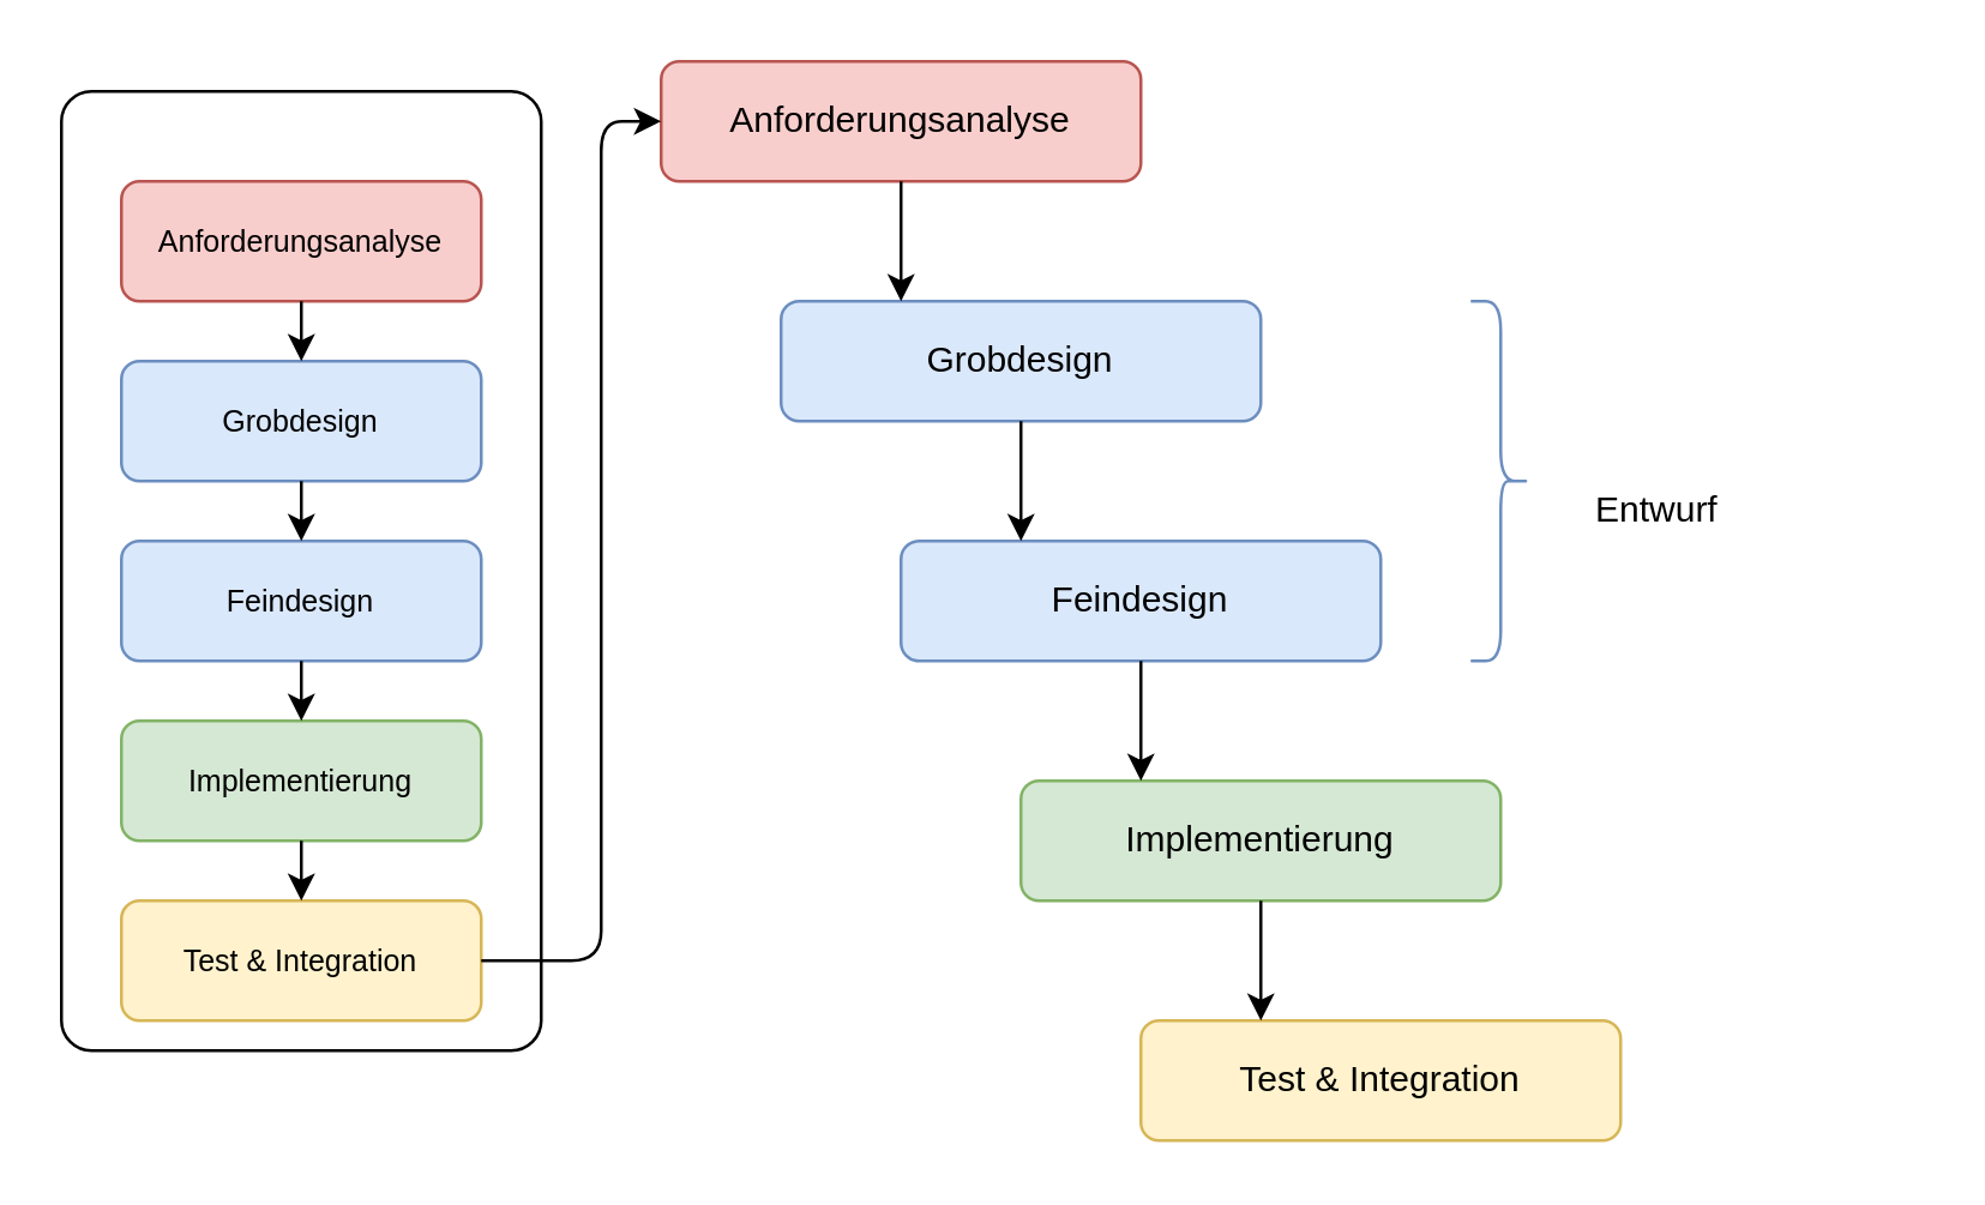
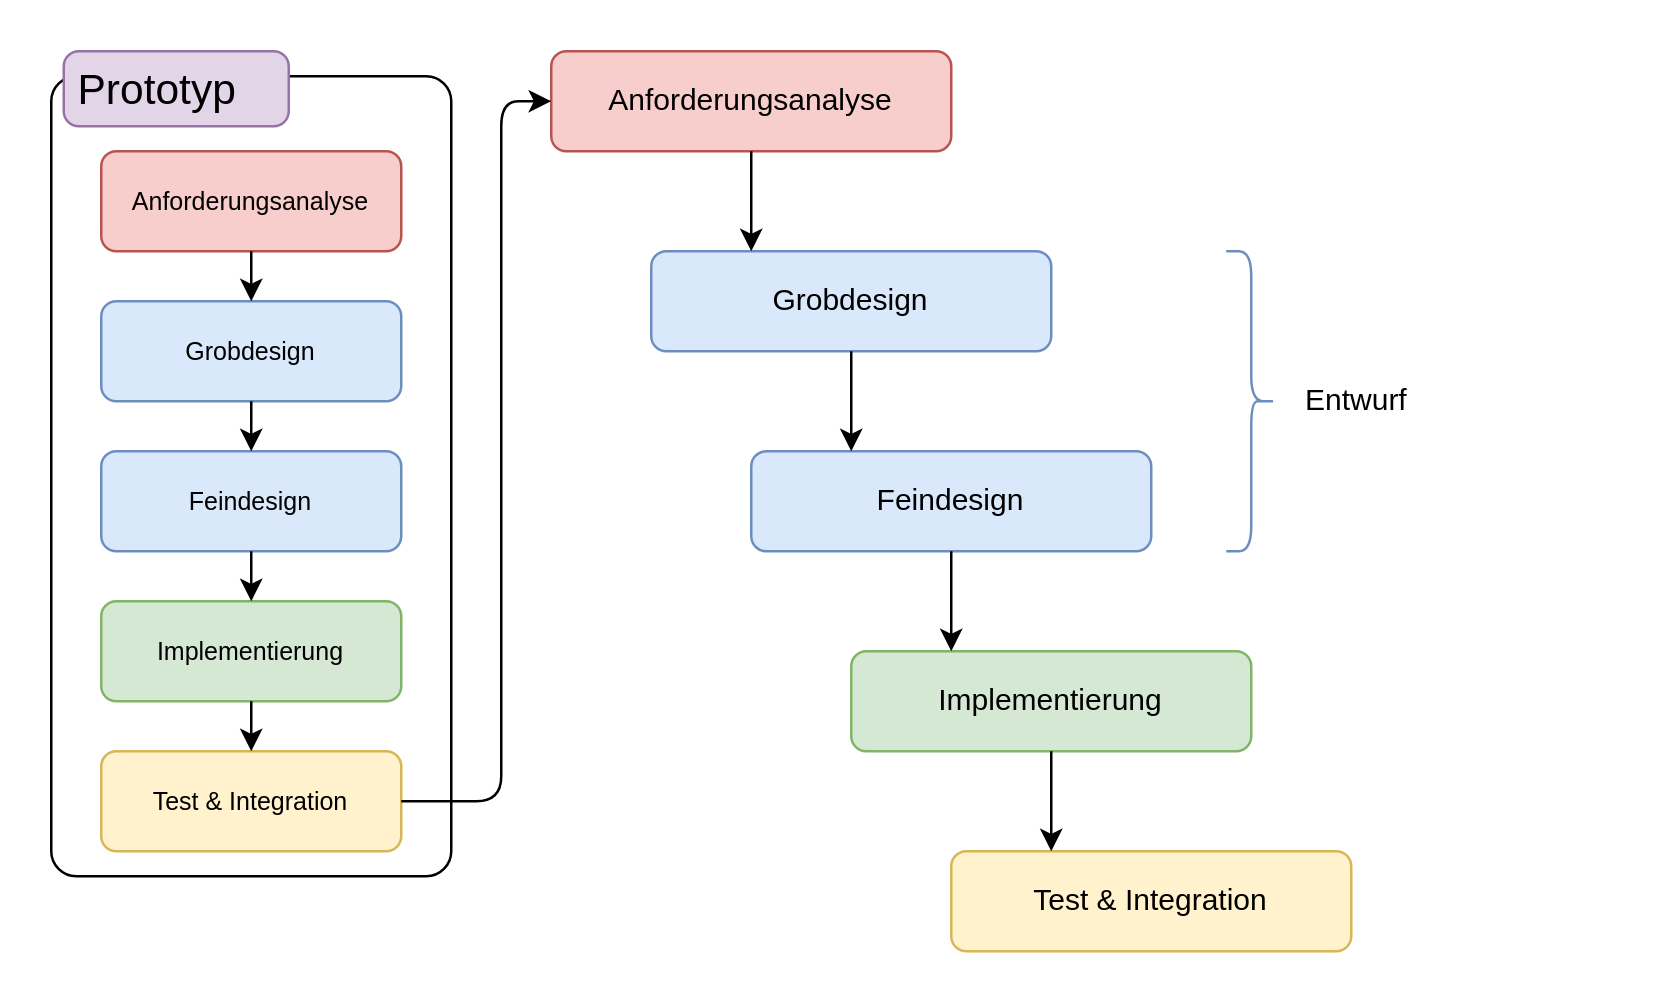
  <mxCell id="0" />
  <mxCell id="1" parent="0" />
  <mxCell id="2" value="" style="shape=mxgraph.mockup.containers.marginRect;rectMarginTop=10;strokeWidth=1;dashed=0;rounded=1;arcSize=5;recursiveResize=0;fontSize=10;gradientDirection=south;" vertex="1" parent="1"><mxGeometry x="20" y="20" width="160" height="330" as="geometry" /></mxCell>
+ <mxCell id="3" value="Prototyp" style="shape=rect;strokeWidth=1;dashed=0;rounded=1;arcSize=20;fontSize=17;spacing=2;spacingTop=-2;align=left;autosize=1;spacingLeft=4;resizeWidth=0;resizeHeight=0;perimeter=none;fillColor=#e1d5e7;strokeColor=#9673a6;" vertex="1" parent="2"><mxGeometry x="5" width="90" height="30" as="geometry" /></mxCell>
  <mxCell id="4" value="Anforderungsanalyse" style="rounded=1;whiteSpace=wrap;html=1;fillColor=#f8cecc;strokeColor=#b85450;gradientDirection=south;" vertex="1" parent="1"><mxGeometry x="220" y="20" width="160" height="40" as="geometry" /></mxCell>
  <mxCell id="5" value="Grobdesign" style="rounded=1;whiteSpace=wrap;html=1;fillColor=#dae8fc;strokeColor=#6c8ebf;" vertex="1" parent="1"><mxGeometry x="260" y="100" width="160" height="40" as="geometry" /></mxCell>
  <mxCell id="6" value="Feindesign" style="rounded=1;whiteSpace=wrap;html=1;fillColor=#dae8fc;strokeColor=#6c8ebf;" vertex="1" parent="1"><mxGeometry x="300" y="180" width="160" height="40" as="geometry" /></mxCell>
  <mxCell id="7" value="Implementierung" style="rounded=1;whiteSpace=wrap;html=1;fillColor=#d5e8d4;strokeColor=#82b366;" vertex="1" parent="1"><mxGeometry x="340" y="260" width="160" height="40" as="geometry" /></mxCell>
  <mxCell id="8" value="Test &amp;amp; Integration" style="rounded=1;whiteSpace=wrap;html=1;fillColor=#fff2cc;strokeColor=#d6b656;" vertex="1" parent="1"><mxGeometry x="380" y="340" width="160" height="40" as="geometry" /></mxCell>
  <mxCell id="9" value="" style="endArrow=classic;html=1;exitX=0.5;exitY=1;exitDx=0;exitDy=0;entryX=0.25;entryY=0;entryDx=0;entryDy=0;" edge="1" parent="1" source="4" target="5"><mxGeometry width="50" height="50" relative="1" as="geometry"><mxPoint x="480" y="250" as="sourcePoint" /><mxPoint x="300" y="100" as="targetPoint" /></mxGeometry></mxCell>
  <mxCell id="10" value="" style="endArrow=classic;html=1;exitX=0.5;exitY=1;exitDx=0;exitDy=0;" edge="1" parent="1" source="5"><mxGeometry width="50" height="50" relative="1" as="geometry"><mxPoint x="310" y="70" as="sourcePoint" /><mxPoint x="340" y="180" as="targetPoint" /></mxGeometry></mxCell>
  <mxCell id="11" value="" style="endArrow=classic;html=1;exitX=0.5;exitY=1;exitDx=0;exitDy=0;entryX=0.25;entryY=0;entryDx=0;entryDy=0;" edge="1" parent="1" source="6" target="7"><mxGeometry width="50" height="50" relative="1" as="geometry"><mxPoint x="320" y="80" as="sourcePoint" /><mxPoint x="320" y="120" as="targetPoint" /></mxGeometry></mxCell>
  <mxCell id="12" value="" style="endArrow=classic;html=1;exitX=0.5;exitY=1;exitDx=0;exitDy=0;entryX=0.25;entryY=0;entryDx=0;entryDy=0;" edge="1" parent="1" source="7" target="8"><mxGeometry width="50" height="50" relative="1" as="geometry"><mxPoint x="330" y="90" as="sourcePoint" /><mxPoint x="330" y="130" as="targetPoint" /></mxGeometry></mxCell>
  <mxCell id="13" value="Anforderungsanalyse" style="rounded=1;whiteSpace=wrap;html=1;fillColor=#f8cecc;strokeColor=#b85450;gradientDirection=south;fontSize=10;" vertex="1" parent="1"><mxGeometry x="40" y="60" width="120" height="40" as="geometry" /></mxCell>
  <mxCell id="14" value="Grobdesign" style="rounded=1;whiteSpace=wrap;html=1;fillColor=#dae8fc;strokeColor=#6c8ebf;fontSize=10;" vertex="1" parent="1"><mxGeometry x="40" y="120" width="120" height="40" as="geometry" /></mxCell>
  <mxCell id="15" value="Feindesign" style="rounded=1;whiteSpace=wrap;html=1;fillColor=#dae8fc;strokeColor=#6c8ebf;fontSize=10;" vertex="1" parent="1"><mxGeometry x="40" y="180" width="120" height="40" as="geometry" /></mxCell>
  <mxCell id="16" value="Implementierung" style="rounded=1;whiteSpace=wrap;html=1;fillColor=#d5e8d4;strokeColor=#82b366;fontSize=10;" vertex="1" parent="1"><mxGeometry x="40" y="240" width="120" height="40" as="geometry" /></mxCell>
  <mxCell id="17" value="Test &amp;amp; Integration" style="rounded=1;whiteSpace=wrap;html=1;fillColor=#fff2cc;strokeColor=#d6b656;fontSize=10;" vertex="1" parent="1"><mxGeometry x="40" y="300" width="120" height="40" as="geometry" /></mxCell>
  <mxCell id="18" value="" style="endArrow=classic;html=1;exitX=0.5;exitY=1;exitDx=0;exitDy=0;entryX=0.5;entryY=0;entryDx=0;entryDy=0;" edge="1" parent="1" source="13" target="14"><mxGeometry width="50" height="50" relative="1" as="geometry"><mxPoint x="390" y="110" as="sourcePoint" /><mxPoint x="390" y="150" as="targetPoint" /></mxGeometry></mxCell>
  <mxCell id="19" value="" style="endArrow=classic;html=1;exitX=0.5;exitY=1;exitDx=0;exitDy=0;entryX=0.5;entryY=0;entryDx=0;entryDy=0;" edge="1" parent="1" source="14" target="15"><mxGeometry width="50" height="50" relative="1" as="geometry"><mxPoint x="110" y="110" as="sourcePoint" /><mxPoint x="110" y="130" as="targetPoint" /></mxGeometry></mxCell>
  <mxCell id="20" value="" style="endArrow=classic;html=1;exitX=0.5;exitY=1;exitDx=0;exitDy=0;entryX=0.5;entryY=0;entryDx=0;entryDy=0;" edge="1" parent="1" source="15" target="16"><mxGeometry width="50" height="50" relative="1" as="geometry"><mxPoint x="120" y="120" as="sourcePoint" /><mxPoint x="120" y="140" as="targetPoint" /></mxGeometry></mxCell>
  <mxCell id="21" value="" style="endArrow=classic;html=1;exitX=0.5;exitY=1;exitDx=0;exitDy=0;entryX=0.5;entryY=0;entryDx=0;entryDy=0;" edge="1" parent="1" source="16" target="17"><mxGeometry width="50" height="50" relative="1" as="geometry"><mxPoint x="130" y="130" as="sourcePoint" /><mxPoint x="130" y="150" as="targetPoint" /></mxGeometry></mxCell>
  <mxCell id="22" value="" style="endArrow=classic;html=1;entryX=0;entryY=0.5;entryDx=0;entryDy=0;exitX=1;exitY=0.5;exitDx=0;exitDy=0;" edge="1" parent="1" source="17" target="4"><mxGeometry width="50" height="50" relative="1" as="geometry"><mxPoint x="160" y="320" as="sourcePoint" /><mxPoint x="310" y="110" as="targetPoint" /><Array as="points"><mxPoint x="200" y="320" /><mxPoint x="200" y="40" /></Array></mxGeometry></mxCell>
  <mxCell id="23" value="" style="shape=curlyBracket;whiteSpace=wrap;html=1;rounded=1;flipH=1;align=left;fillColor=#dae8fc;strokeColor=#6c8ebf;" vertex="1" parent="1"><mxGeometry x="490" y="100" width="20" height="120" as="geometry" /></mxCell>
- <mxCell id="24" value="&lt;span&gt;Entwurf&lt;br&gt;&lt;/span&gt;" style="text;html=1;strokeColor=none;fillColor=none;align=left;verticalAlign=middle;whiteSpace=wrap;rounded=0;" vertex="1" parent="1"><mxGeometry x="530" y="150" width="120" height="40" as="geometry" /></mxCell>
+ <mxCell id="24" value="&lt;span&gt;Entwurf&lt;br&gt;&lt;/span&gt;" style="text;html=1;strokeColor=none;fillColor=none;align=left;verticalAlign=middle;whiteSpace=wrap;rounded=0;" vertex="1" parent="1"><mxGeometry x="520" y="140" width="120" height="40" as="geometry" /></mxCell>
